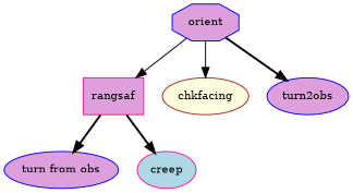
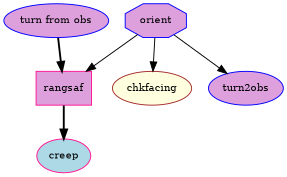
  digraph {
    fontname="times-roman"
    node [color=blue fillcolor=plum fontcolor=black fontname="times-roman" fontsize=11 shape=ellipse style=filled]
    edge [fontname="times-roman" style=solid]
    orient [shape=octagon]
    rangsaf [color=deeppink shape=box]
    chkfacing [color=brown fillcolor=lightyellow]
    turn2obs
    "turn from obs"
    creep [color=deeppink fillcolor=lightblue]
    orient -> rangsaf
    orient -> chkfacing
-   orient -> turn2obs [style=bold]
-   rangsaf -> "turn from obs" [style=bold]
+   orient -> turn2obs
+   "turn from obs" -> rangsaf [style=bold]
    rangsaf -> creep [style=bold]
  }
